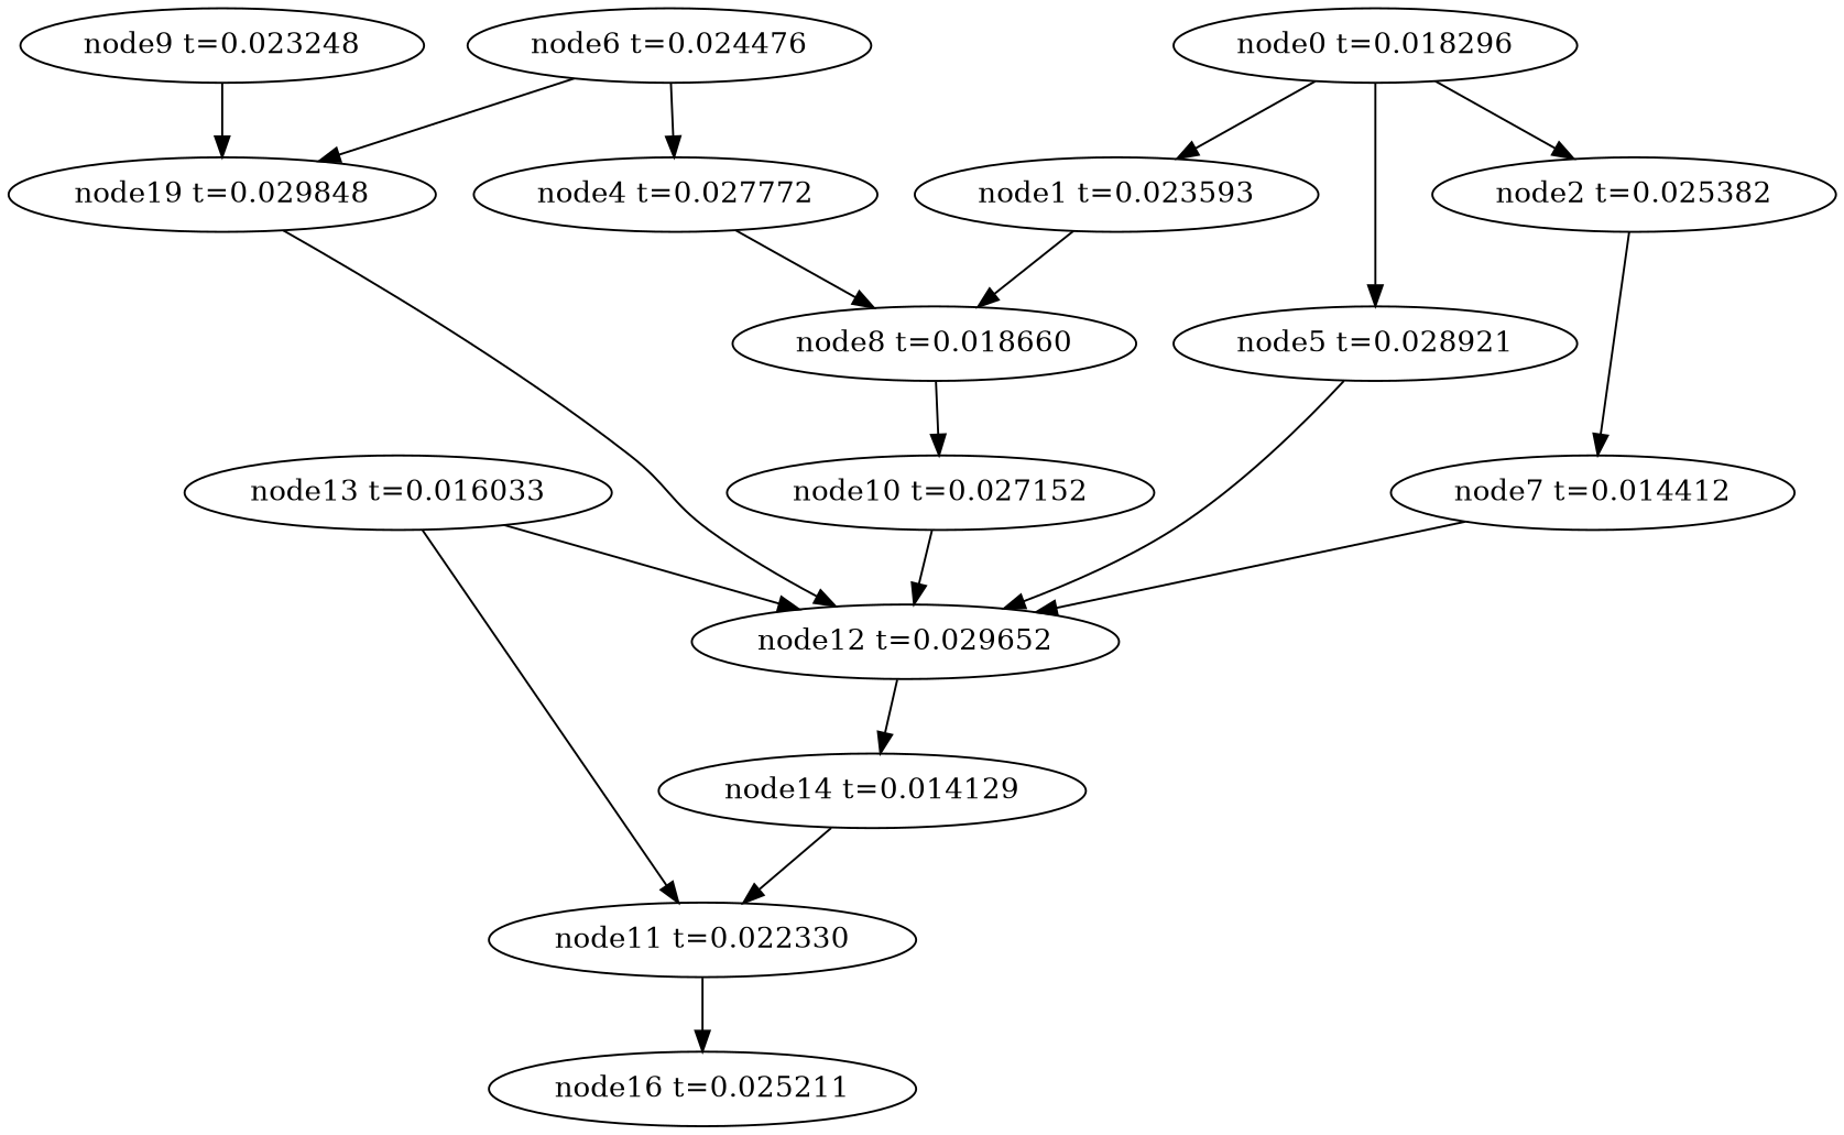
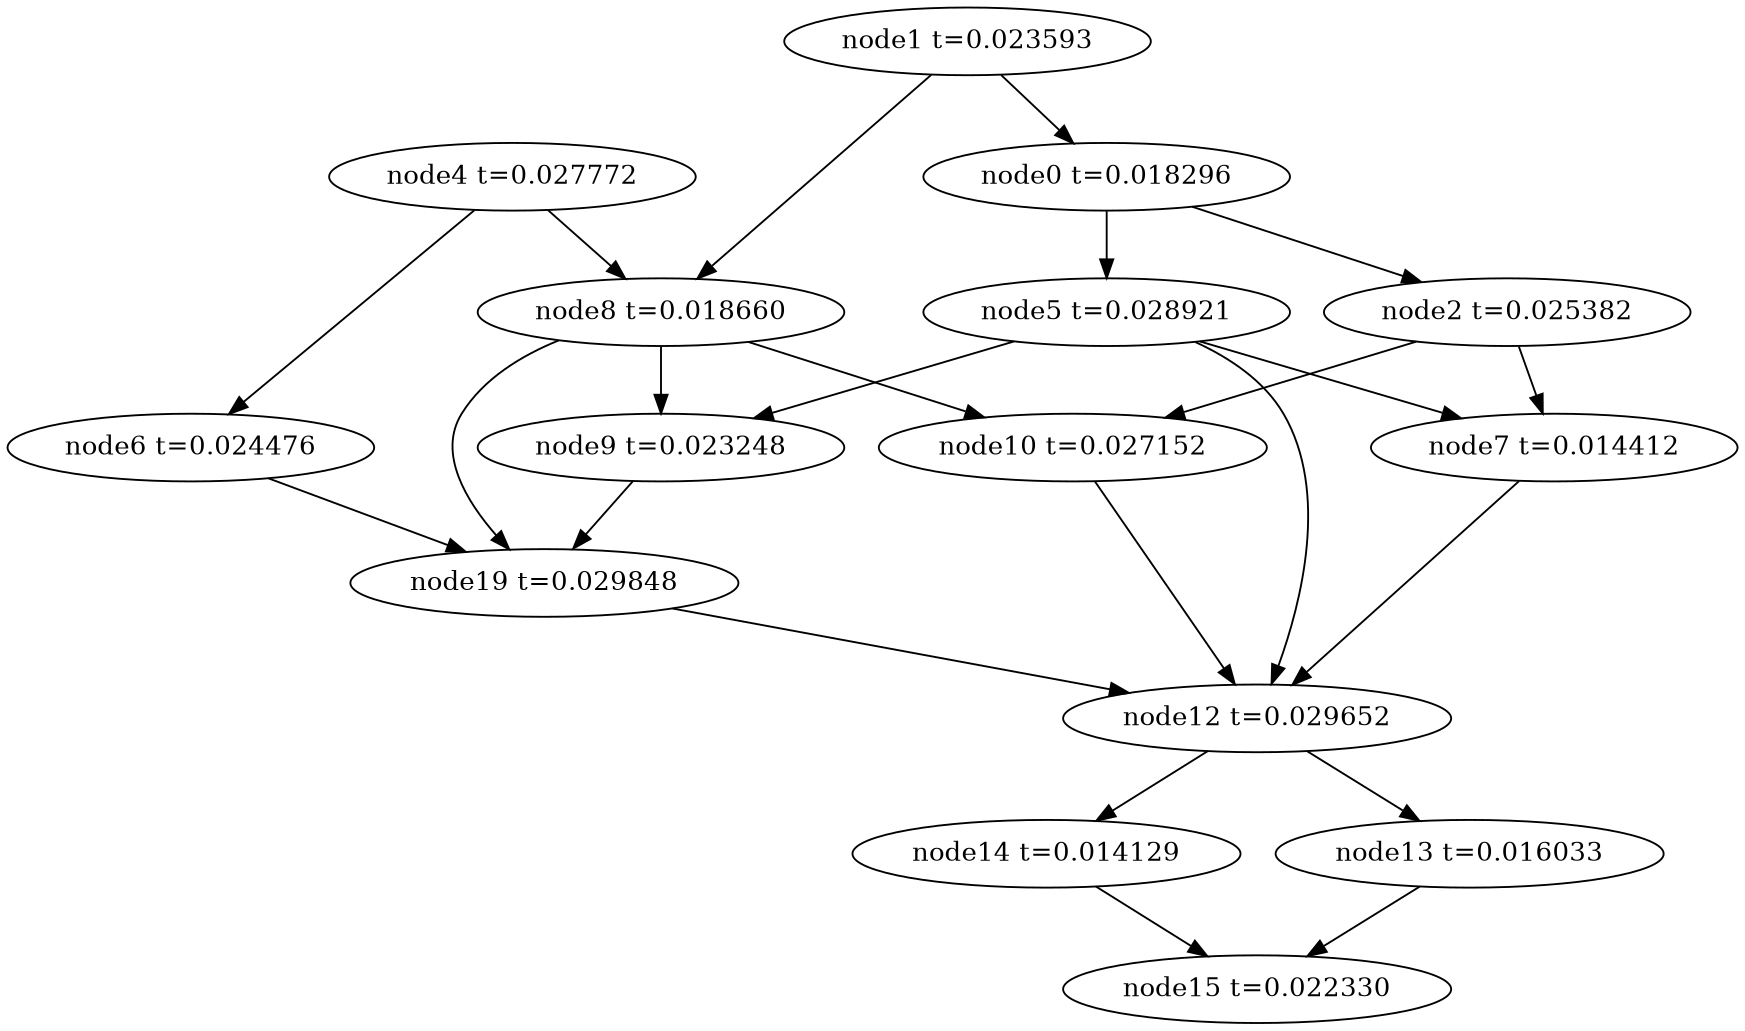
  digraph {
-   n1 [label="node16 t=0.025211"]
-   n2 [label="node11 t=0.022330"]
+   n2 [label="node15 t=0.022330"]
    n3 [label="node14 t=0.014129"]
    n4 [label="node13 t=0.016033"]
    n5 [label="node12 t=0.029652"]
    n6 [label="node19 t=0.029848"]
    n7 [label="node10 t=0.027152"]
    n8 [label="node9 t=0.023248"]
    n9 [label="node8 t=0.018660"]
    n10 [label="node7 t=0.014412"]
    n11 [label="node6 t=0.024476"]
    n12 [label="node5 t=0.028921"]
    n13 [label="node4 t=0.027772"]
    n14 [label="node2 t=0.025382"]
    n15 [label="node1 t=0.023593"]
    n16 [label="node0 t=0.018296"]
-   n2 -> n1
    n3 -> n2
    n4 -> n2
    n5 -> n3
-   n4 -> n5
+   n5 -> n4
    n6 -> n5
    n7 -> n5
    n8 -> n6
+   n9 -> n6
    n9 -> n7
+   n9 -> n8
    n10 -> n5
    n11 -> n6
    n12 -> n5
+   n12 -> n8
+   n12 -> n10
    n13 -> n9
-   n11 -> n13
+   n13 -> n11
+   n14 -> n7
    n14 -> n10
    n15 -> n9
    n16 -> n12
    n16 -> n14
-   n16 -> n15
+   n15 -> n16
  }
